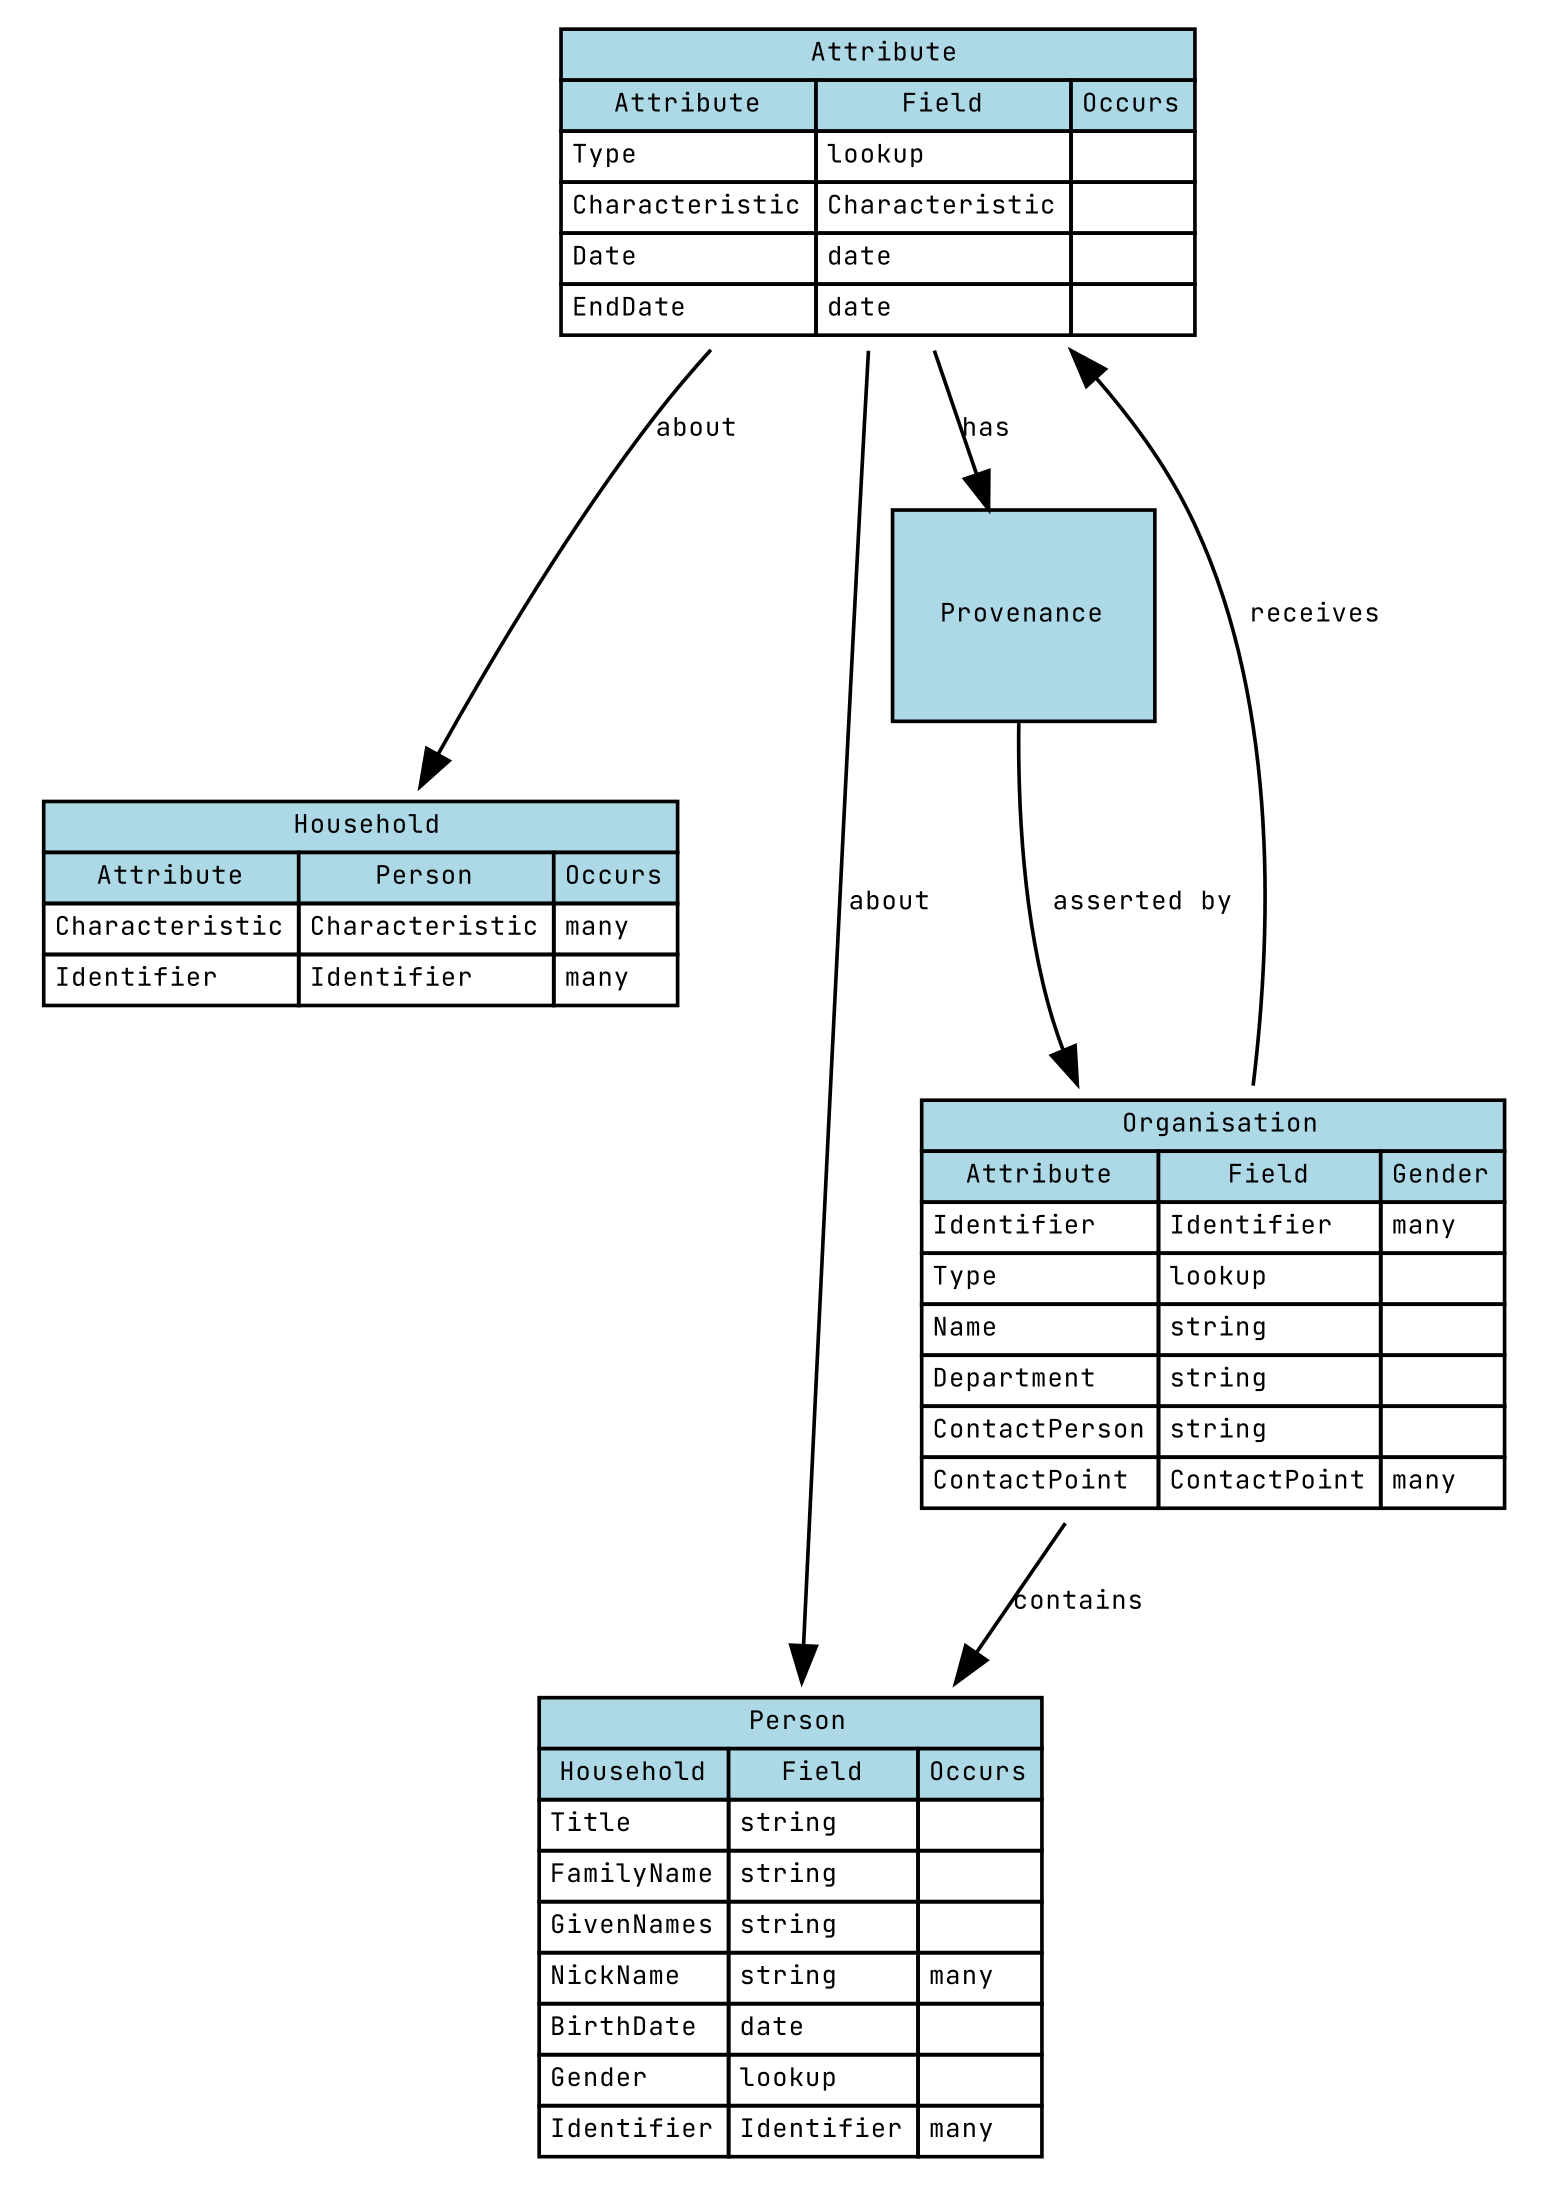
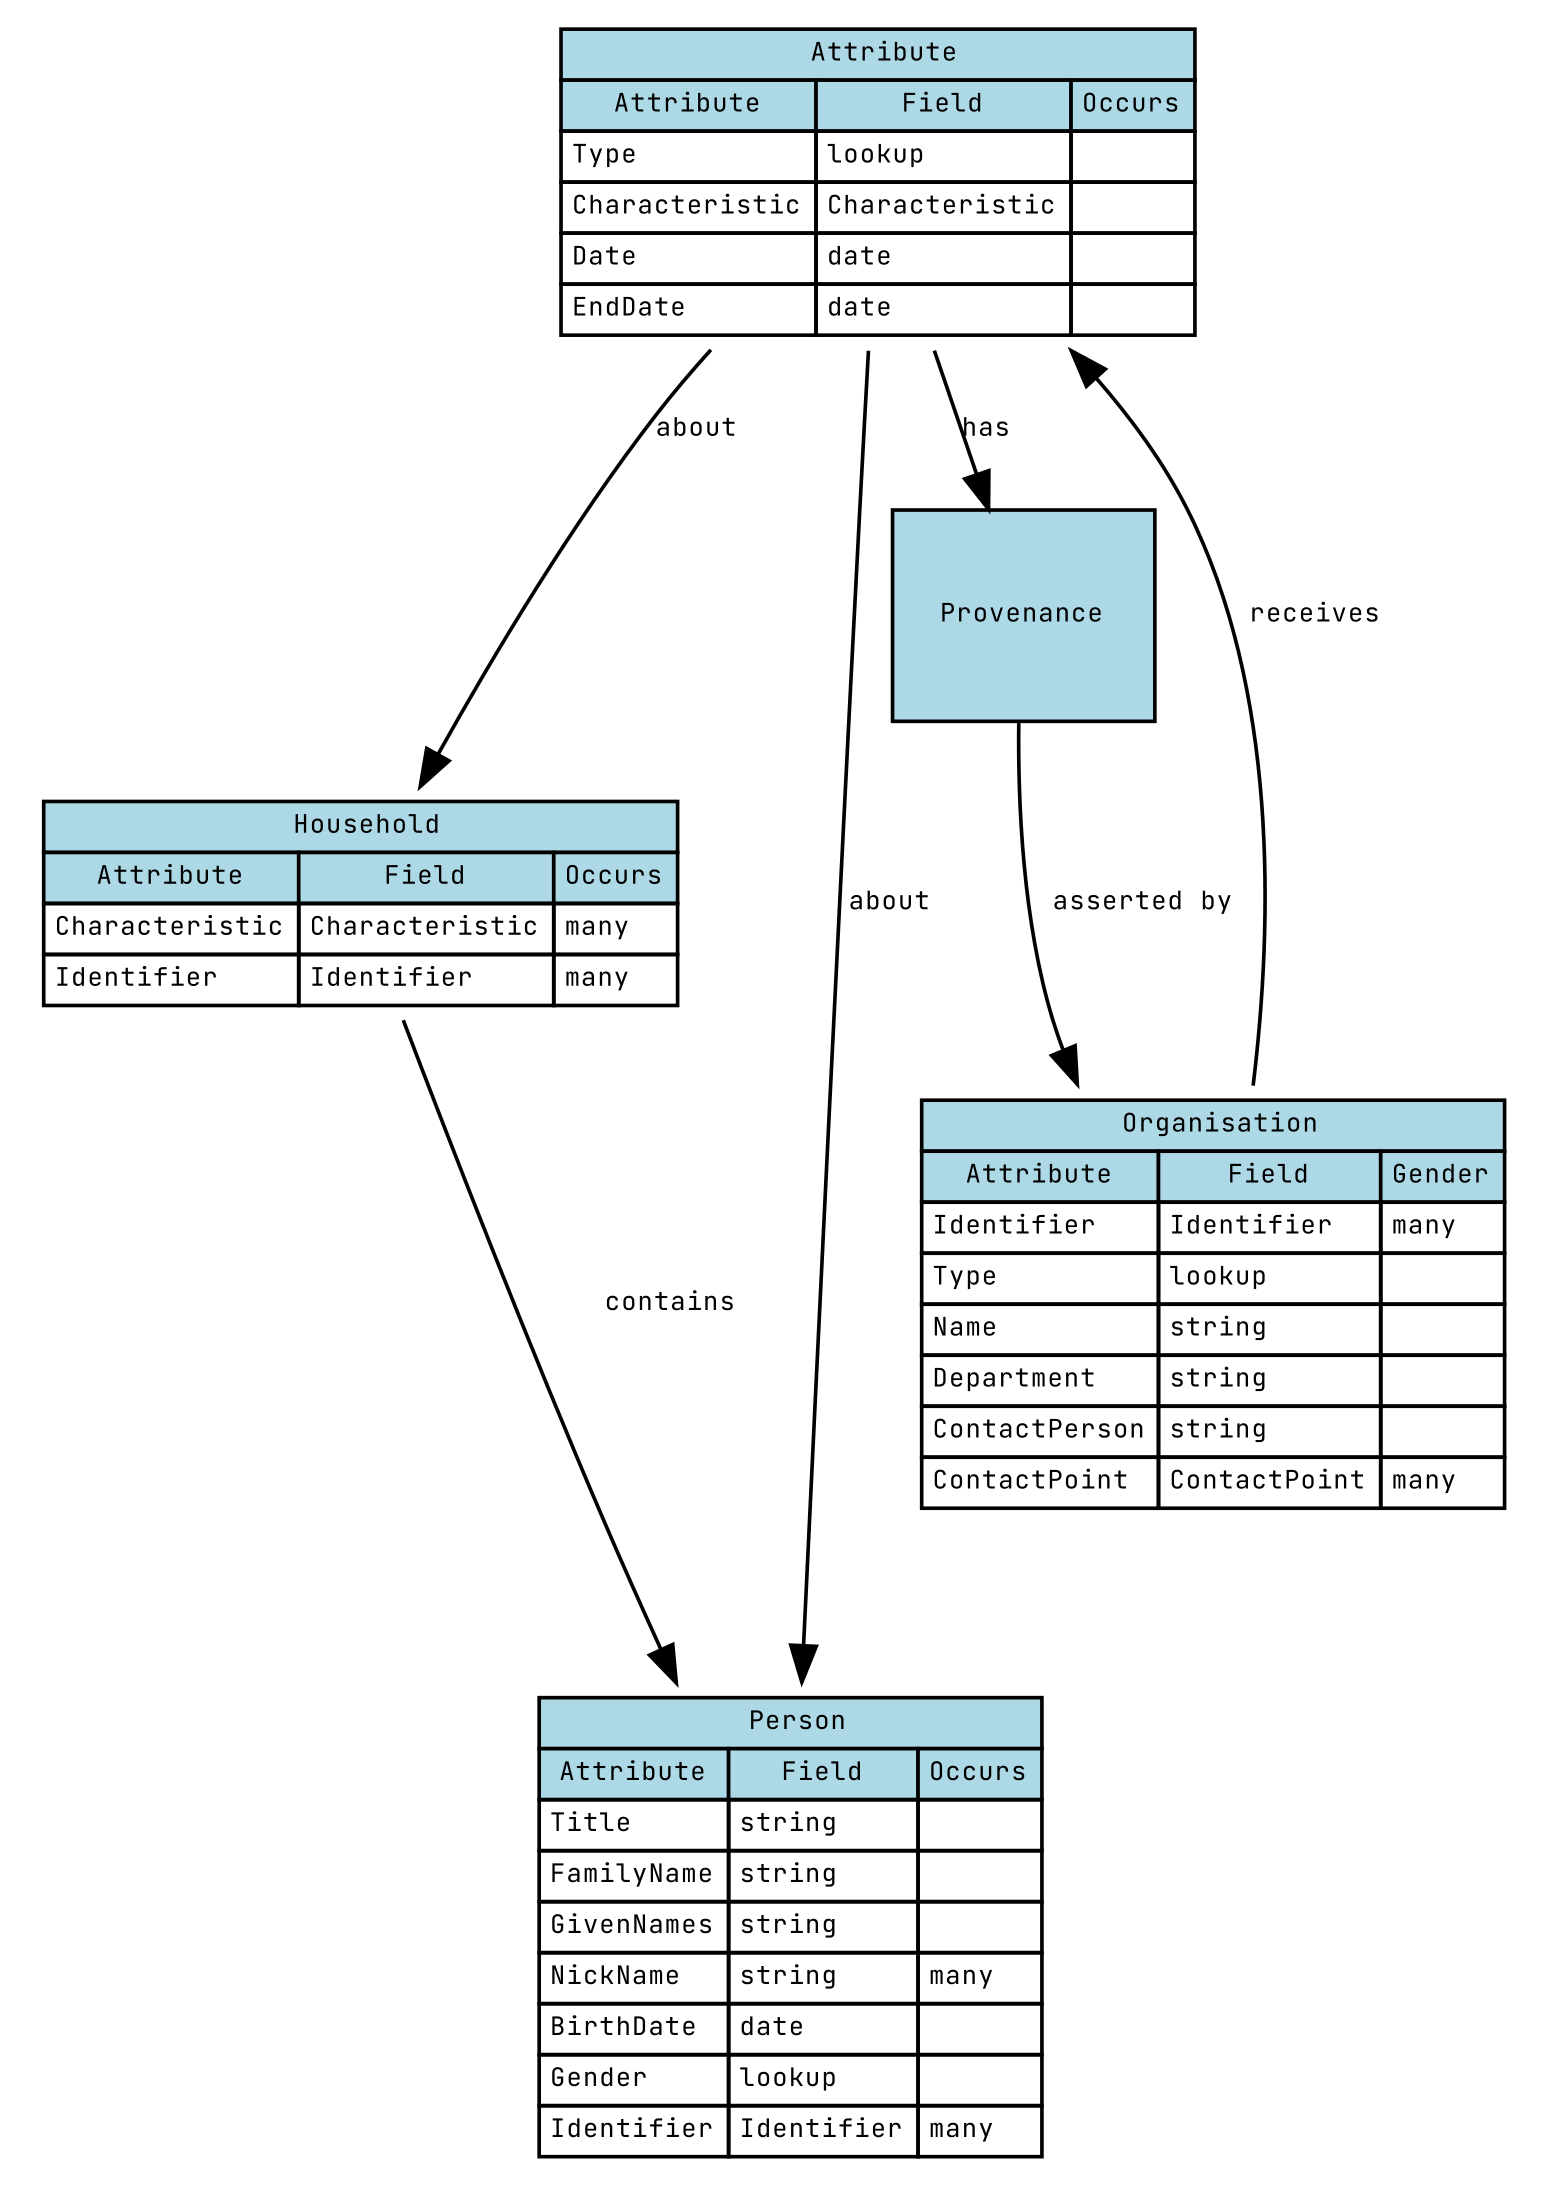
  digraph {
    fontname="JetBrains Mono"
    splines=true
    node [black=black color=black fillcolor=lightblue fontname="JetBrains Mono" fontsize=7 shape=plaintext]
    edge [fontname="JetBrains Mono" fontsize=7 labelfontname=Arial labelfontsize=7]
    n1 [label=<<table border='0' cellborder='1' cellspacing='0'><tr><td colspan='3' bgcolor='lightblue'> Attribute</td></tr><tr><td bgcolor='lightblue'>Attribute</td><td bgcolor='lightblue'>Field</td><td bgcolor='lightblue'>Occurs</td></tr><tr><td align='left' balign='left' valign='top'>Type</td><td align='left' balign='left' valign='top'>lookup</td><td align='left' balign='left' valign='top'></td></tr><tr><td align='left' balign='left' valign='top'>Characteristic</td><td align='left' balign='left' valign='top'>Characteristic</td><td align='left' balign='left' valign='top'></td></tr><tr><td align='left' balign='left' valign='top'>Date</td><td align='left' balign='left' valign='top'>date</td><td align='left' balign='left' valign='top'></td></tr><tr><td align='left' balign='left' valign='top'>EndDate</td><td align='left' balign='left' valign='top'>date</td><td align='left' balign='left' valign='top'></td></tr></table>>]
-   n2 [label=<<table border='0' cellborder='1' cellspacing='0'><tr><td colspan='3' bgcolor='lightblue'> Household</td></tr><tr><td bgcolor='lightblue'>Attribute</td><td bgcolor='lightblue'>Person</td><td bgcolor='lightblue'>Occurs</td></tr><tr><td align='left' balign='left' valign='top'>Characteristic</td><td align='left' balign='left' valign='top'>Characteristic</td><td align='left' balign='left' valign='top'>many</td></tr><tr><td align='left' balign='left' valign='top'>Identifier</td><td align='left' balign='left' valign='top'>Identifier</td><td align='left' balign='left' valign='top'>many</td></tr></table>>]
-   n3 [label=<<table border='0' cellborder='1' cellspacing='0'><tr><td colspan='3' bgcolor='lightblue'> Person</td></tr><tr><td bgcolor='lightblue'>Household</td><td bgcolor='lightblue'>Field</td><td bgcolor='lightblue'>Occurs</td></tr><tr><td align='left' balign='left' valign='top'>Title</td><td align='left' balign='left' valign='top'>string</td><td align='left' balign='left' valign='top'></td></tr><tr><td align='left' balign='left' valign='top'>FamilyName</td><td align='left' balign='left' valign='top'>string</td><td align='left' balign='left' valign='top'></td></tr><tr><td align='left' balign='left' valign='top'>GivenNames</td><td align='left' balign='left' valign='top'>string</td><td align='left' balign='left' valign='top'></td></tr><tr><td align='left' balign='left' valign='top'>NickName</td><td align='left' balign='left' valign='top'>string</td><td align='left' balign='left' valign='top'>many</td></tr><tr><td align='left' balign='left' valign='top'>BirthDate</td><td align='left' balign='left' valign='top'>date</td><td align='left' balign='left' valign='top'></td></tr><tr><td align='left' balign='left' valign='top'>Gender</td><td align='left' balign='left' valign='top'>lookup</td><td align='left' balign='left' valign='top'></td></tr><tr><td align='left' balign='left' valign='top'>Identifier</td><td align='left' balign='left' valign='top'>Identifier</td><td align='left' balign='left' valign='top'>many</td></tr></table>>]
+   n2 [label=<<table border='0' cellborder='1' cellspacing='0'><tr><td colspan='3' bgcolor='lightblue'> Household</td></tr><tr><td bgcolor='lightblue'>Attribute</td><td bgcolor='lightblue'>Field</td><td bgcolor='lightblue'>Occurs</td></tr><tr><td align='left' balign='left' valign='top'>Characteristic</td><td align='left' balign='left' valign='top'>Characteristic</td><td align='left' balign='left' valign='top'>many</td></tr><tr><td align='left' balign='left' valign='top'>Identifier</td><td align='left' balign='left' valign='top'>Identifier</td><td align='left' balign='left' valign='top'>many</td></tr></table>>]
+   n3 [label=<<table border='0' cellborder='1' cellspacing='0'><tr><td colspan='3' bgcolor='lightblue'> Person</td></tr><tr><td bgcolor='lightblue'>Attribute</td><td bgcolor='lightblue'>Field</td><td bgcolor='lightblue'>Occurs</td></tr><tr><td align='left' balign='left' valign='top'>Title</td><td align='left' balign='left' valign='top'>string</td><td align='left' balign='left' valign='top'></td></tr><tr><td align='left' balign='left' valign='top'>FamilyName</td><td align='left' balign='left' valign='top'>string</td><td align='left' balign='left' valign='top'></td></tr><tr><td align='left' balign='left' valign='top'>GivenNames</td><td align='left' balign='left' valign='top'>string</td><td align='left' balign='left' valign='top'></td></tr><tr><td align='left' balign='left' valign='top'>NickName</td><td align='left' balign='left' valign='top'>string</td><td align='left' balign='left' valign='top'>many</td></tr><tr><td align='left' balign='left' valign='top'>BirthDate</td><td align='left' balign='left' valign='top'>date</td><td align='left' balign='left' valign='top'></td></tr><tr><td align='left' balign='left' valign='top'>Gender</td><td align='left' balign='left' valign='top'>lookup</td><td align='left' balign='left' valign='top'></td></tr><tr><td align='left' balign='left' valign='top'>Identifier</td><td align='left' balign='left' valign='top'>Identifier</td><td align='left' balign='left' valign='top'>many</td></tr></table>>]
    n4 [fixedsize=true height=0.8 label=Provenance shape=box style=filled width=1.0]
    n5 [label=<<table border='0' cellborder='1' cellspacing='0'><tr><td colspan='3' bgcolor='lightblue'> Organisation</td></tr><tr><td bgcolor='lightblue'>Attribute</td><td bgcolor='lightblue'>Field</td><td bgcolor='lightblue'>Gender</td></tr><tr><td align='left' balign='left' valign='top'>Identifier</td><td align='left' balign='left' valign='top'>Identifier</td><td align='left' balign='left' valign='top'>many</td></tr><tr><td align='left' balign='left' valign='top'>Type</td><td align='left' balign='left' valign='top'>lookup</td><td align='left' balign='left' valign='top'></td></tr><tr><td align='left' balign='left' valign='top'>Name</td><td align='left' balign='left' valign='top'>string</td><td align='left' balign='left' valign='top'></td></tr><tr><td align='left' balign='left' valign='top'>Department</td><td align='left' balign='left' valign='top'>string</td><td align='left' balign='left' valign='top'></td></tr><tr><td align='left' balign='left' valign='top'>ContactPerson</td><td align='left' balign='left' valign='top'>string</td><td align='left' balign='left' valign='top'></td></tr><tr><td align='left' balign='left' valign='top'>ContactPoint</td><td align='left' balign='left' valign='top'>ContactPoint</td><td align='left' balign='left' valign='top'>many</td></tr></table>>]
    n1 -> n2 [label=about]
    n1 -> n3 [label=about]
    n1 -> n4 [label=has]
-   n5 -> n3 [label=contains]
+   n2 -> n3 [label=contains]
    n4 -> n5 [label="asserted by"]
    n5 -> n1 [label=receives]
  }
